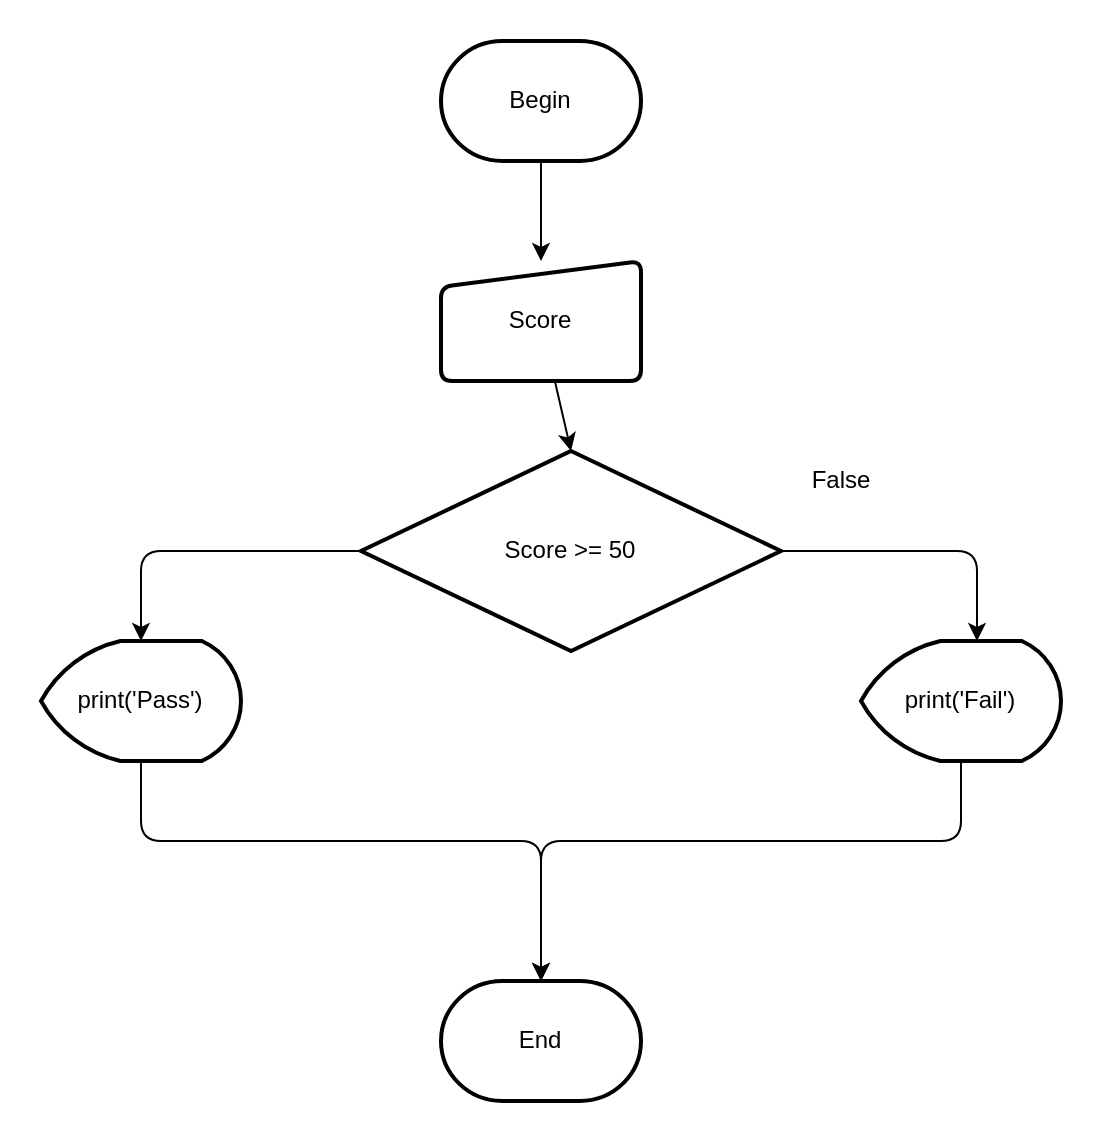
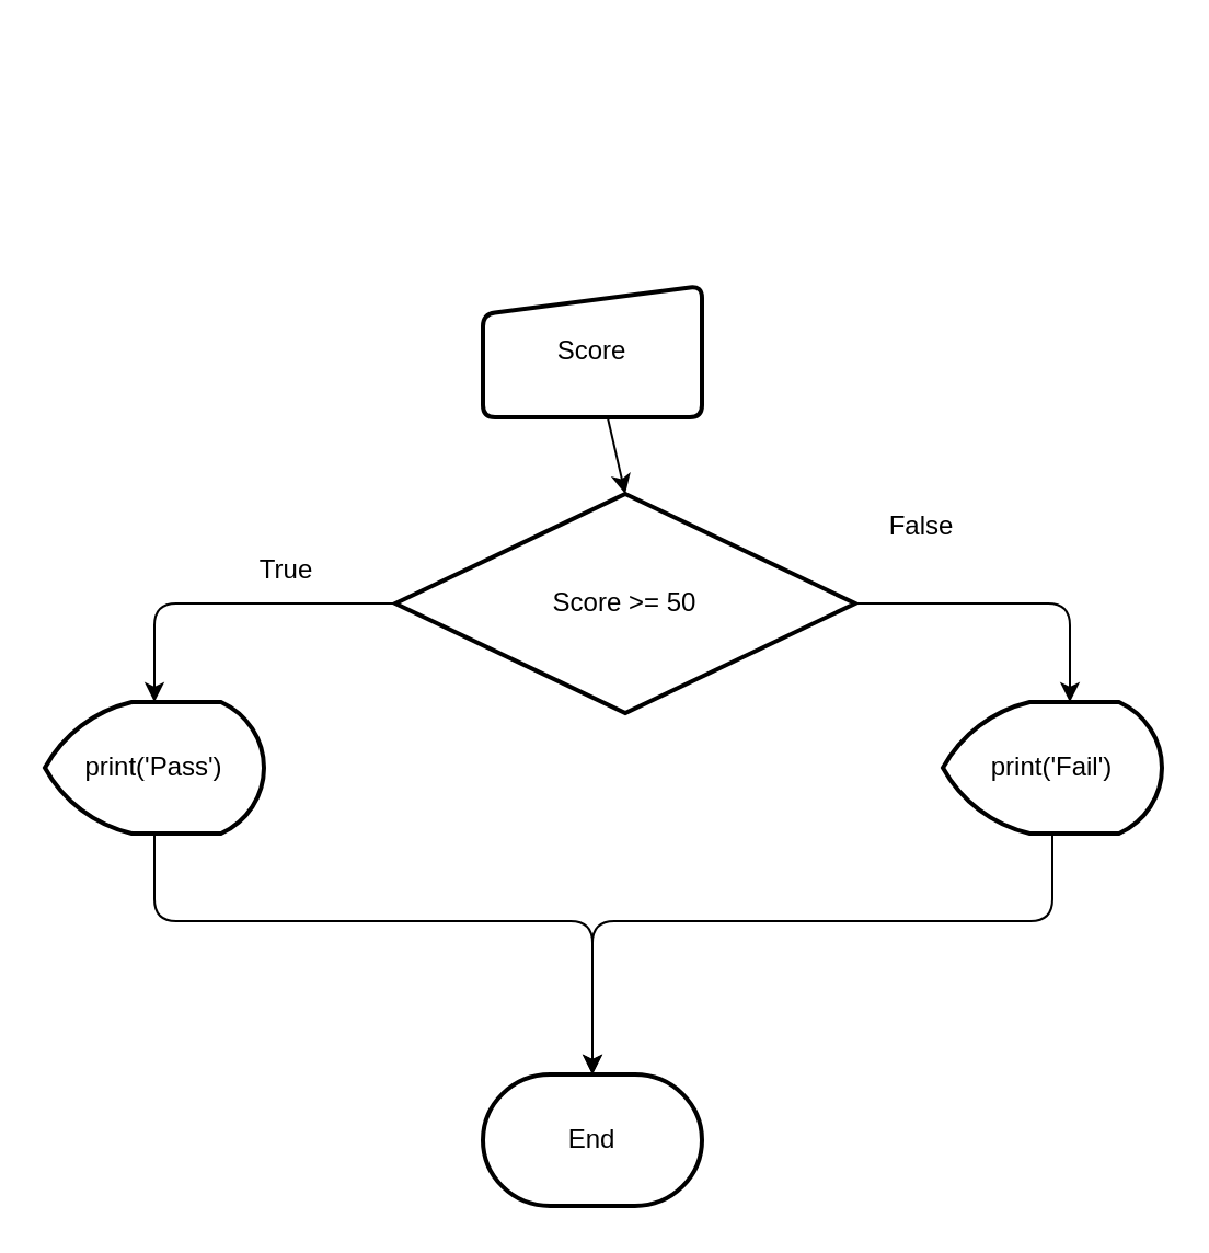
  <mxCell id="0" />
  <mxCell id="1" parent="0" />
- <mxCell id="2" style="edgeStyle=none;html=1;entryX=0.5;entryY=0;entryDx=0;entryDy=0;" parent="1" source="3" target="6" edge="1"><mxGeometry relative="1" as="geometry" /></mxCell>
- <mxCell id="3" value="Begin" style="strokeWidth=2;html=1;shape=mxgraph.flowchart.terminator;whiteSpace=wrap;" parent="1" vertex="1"><mxGeometry x="220" y="20" width="100" height="60" as="geometry" /></mxCell>
  <mxCell id="4" value="End" style="strokeWidth=2;html=1;shape=mxgraph.flowchart.terminator;whiteSpace=wrap;" parent="1" vertex="1"><mxGeometry x="220" y="490" width="100" height="60" as="geometry" /></mxCell>
  <mxCell id="5" style="edgeStyle=none;html=1;entryX=0.5;entryY=0;entryDx=0;entryDy=0;entryPerimeter=0;" parent="1" source="6" target="7" edge="1"><mxGeometry relative="1" as="geometry" /></mxCell>
  <mxCell id="6" value="Score" style="html=1;strokeWidth=2;shape=manualInput;whiteSpace=wrap;rounded=1;size=13;arcSize=11;" parent="1" vertex="1"><mxGeometry x="220" y="130" width="100" height="60" as="geometry" /></mxCell>
  <mxCell id="7" value="Score &amp;gt;= 50" style="strokeWidth=2;html=1;shape=mxgraph.flowchart.decision;whiteSpace=wrap;" parent="1" vertex="1"><mxGeometry x="180" y="225" width="210" height="100" as="geometry" /></mxCell>
  <mxCell id="8" value="print('Pass')" style="strokeWidth=2;html=1;shape=mxgraph.flowchart.display;whiteSpace=wrap;" parent="1" vertex="1"><mxGeometry x="20" y="320" width="100" height="60" as="geometry" /></mxCell>
  <mxCell id="9" value="print('Fail')" style="strokeWidth=2;html=1;shape=mxgraph.flowchart.display;whiteSpace=wrap;" parent="1" vertex="1"><mxGeometry x="430" y="320" width="100" height="60" as="geometry" /></mxCell>
  <mxCell id="10" value="" style="edgeStyle=segmentEdgeStyle;endArrow=classic;html=1;exitX=1;exitY=0.5;exitDx=0;exitDy=0;exitPerimeter=0;entryX=0.58;entryY=0;entryDx=0;entryDy=0;entryPerimeter=0;" parent="1" source="7" target="9" edge="1"><mxGeometry width="50" height="50" relative="1" as="geometry"><mxPoint x="400" y="270" as="sourcePoint" /><mxPoint x="450" y="220" as="targetPoint" /></mxGeometry></mxCell>
  <mxCell id="11" value="" style="edgeStyle=segmentEdgeStyle;endArrow=classic;html=1;entryX=0.5;entryY=0;entryDx=0;entryDy=0;entryPerimeter=0;" parent="1" source="7" target="8" edge="1"><mxGeometry width="50" height="50" relative="1" as="geometry"><mxPoint x="-40" y="240" as="sourcePoint" /><mxPoint x="73" y="280" as="targetPoint" /></mxGeometry></mxCell>
  <mxCell id="12" value="" style="edgeStyle=segmentEdgeStyle;endArrow=classic;html=1;exitX=0.5;exitY=1;exitDx=0;exitDy=0;exitPerimeter=0;strokeColor=default;" parent="1" source="9" edge="1"><mxGeometry width="50" height="50" relative="1" as="geometry"><mxPoint x="290" y="440" as="sourcePoint" /><mxPoint x="270" y="490" as="targetPoint" /><Array as="points"><mxPoint x="480" y="420" /></Array></mxGeometry></mxCell>
  <mxCell id="13" value="" style="edgeStyle=segmentEdgeStyle;endArrow=classic;html=1;exitX=0.5;exitY=1;exitDx=0;exitDy=0;exitPerimeter=0;entryX=0.5;entryY=0;entryDx=0;entryDy=0;entryPerimeter=0;" parent="1" source="8" target="4" edge="1"><mxGeometry width="50" height="50" relative="1" as="geometry"><mxPoint x="490" y="390" as="sourcePoint" /><mxPoint x="280" y="430" as="targetPoint" /><Array as="points"><mxPoint x="70" y="420" /><mxPoint x="270" y="420" /></Array></mxGeometry></mxCell>
+ <mxCell id="14" value="True" style="text;html=1;align=center;verticalAlign=middle;resizable=0;points=[];autosize=1;strokeColor=none;fillColor=none;" parent="1" vertex="1"><mxGeometry x="110" y="250" width="40" height="20" as="geometry" /></mxCell>
  <mxCell id="15" value="False" style="text;html=1;align=center;verticalAlign=middle;resizable=0;points=[];autosize=1;strokeColor=none;fillColor=none;" parent="1" vertex="1"><mxGeometry x="400" y="230" width="40" height="20" as="geometry" /></mxCell>
